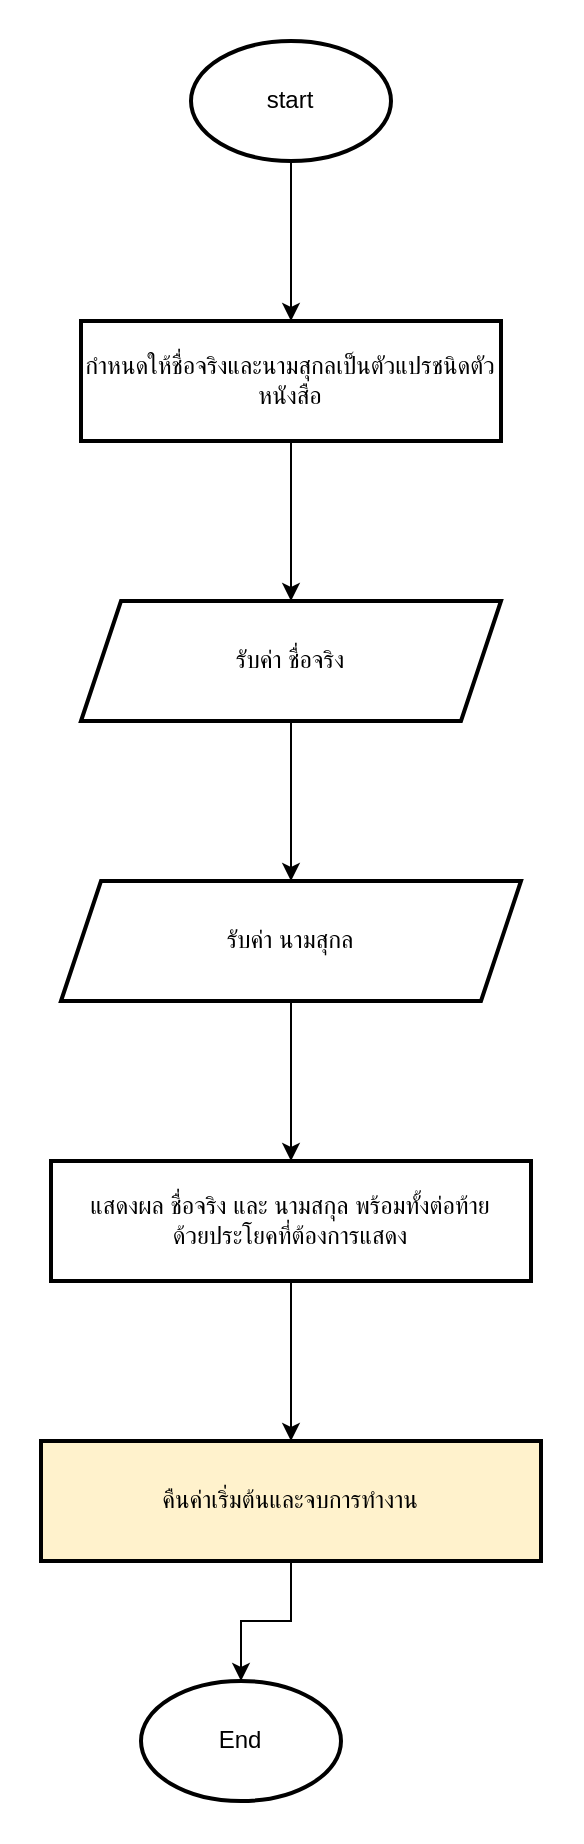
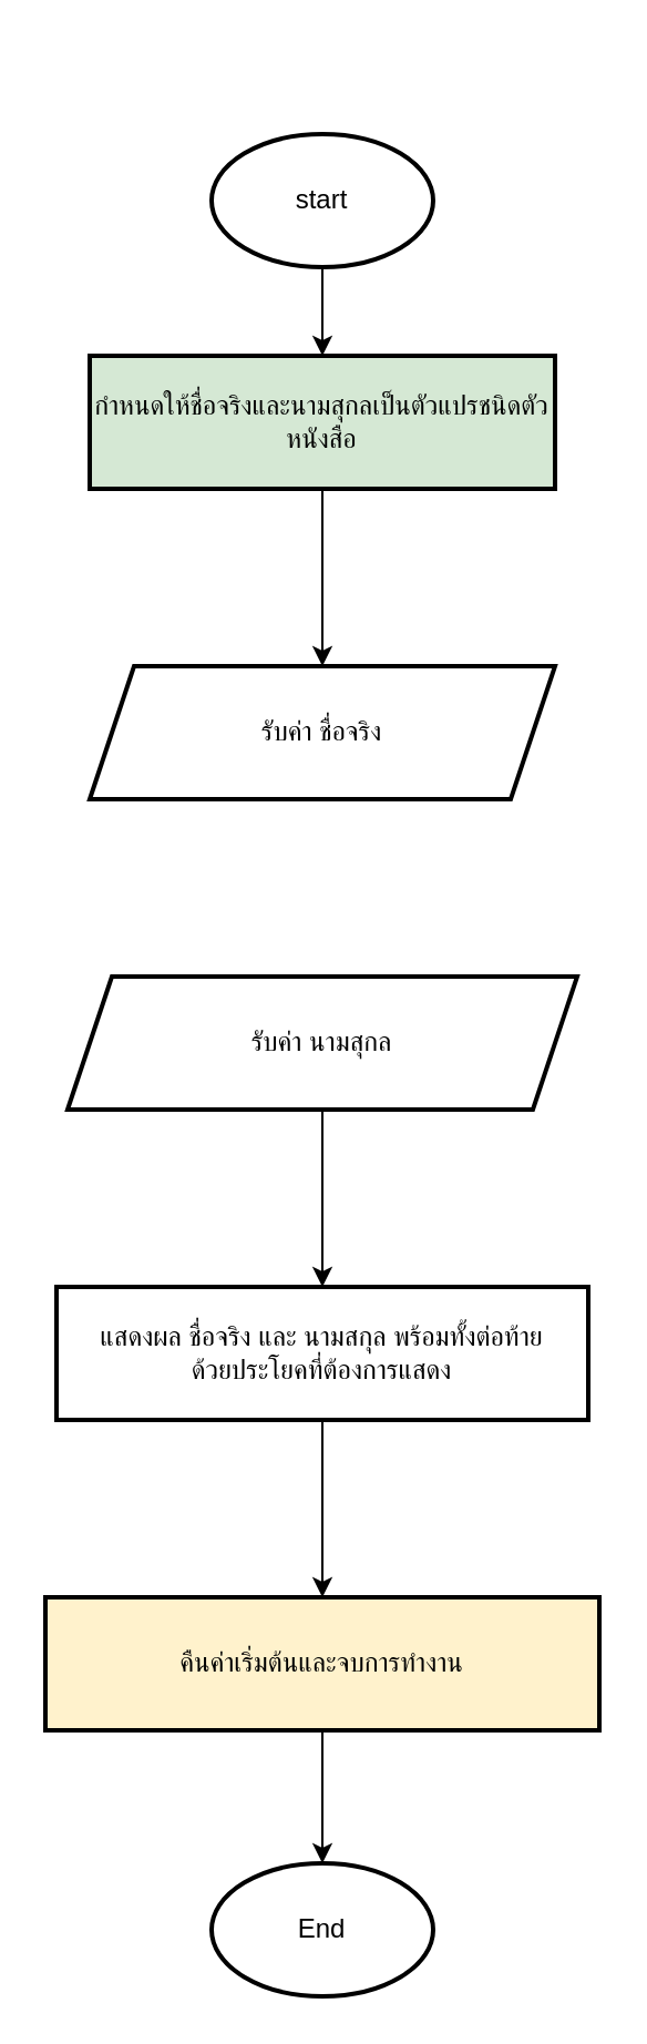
  <mxCell id="0" />
  <mxCell id="1" parent="0" />
  <mxCell id="2" value="" style="edgeStyle=orthogonalEdgeStyle;rounded=0;orthogonalLoop=1;jettySize=auto;html=1;" edge="1" parent="1" source="3" target="5"><mxGeometry relative="1" as="geometry" /></mxCell>
- <mxCell id="3" value="start" style="strokeWidth=2;html=1;shape=mxgraph.flowchart.start_1;whiteSpace=wrap;" vertex="1" parent="1"><mxGeometry x="95" y="20" width="100" height="60" as="geometry" /></mxCell>
+ <mxCell id="3" value="start" style="strokeWidth=2;html=1;shape=mxgraph.flowchart.start_1;whiteSpace=wrap;" vertex="1" parent="1"><mxGeometry x="95" y="60" width="100" height="60" as="geometry" /></mxCell>
  <mxCell id="4" value="" style="edgeStyle=orthogonalEdgeStyle;rounded=0;orthogonalLoop=1;jettySize=auto;html=1;" edge="1" parent="1" source="5" target="7"><mxGeometry relative="1" as="geometry" /></mxCell>
- <mxCell id="5" value="กำหนดให้ชื่อจริงและนามสุกลเป็นตัวแปรชนิดตัวหนังสือ" style="whiteSpace=wrap;html=1;strokeWidth=2;" vertex="1" parent="1"><mxGeometry x="40" y="160" width="210" height="60" as="geometry" /></mxCell>
- <mxCell id="6" value="" style="edgeStyle=orthogonalEdgeStyle;rounded=0;orthogonalLoop=1;jettySize=auto;html=1;" edge="1" parent="1" source="7" target="9"><mxGeometry relative="1" as="geometry" /></mxCell>
+ <mxCell id="5" value="กำหนดให้ชื่อจริงและนามสุกลเป็นตัวแปรชนิดตัวหนังสือ" style="whiteSpace=wrap;html=1;strokeWidth=2;fillColor=#d5e8d4;" vertex="1" parent="1"><mxGeometry x="40" y="160" width="210" height="60" as="geometry" /></mxCell>
  <mxCell id="7" value="รับค่า ชื่อจริง" style="shape=parallelogram;perimeter=parallelogramPerimeter;whiteSpace=wrap;html=1;fixedSize=1;strokeWidth=2;" vertex="1" parent="1"><mxGeometry x="40" y="300" width="210" height="60" as="geometry" /></mxCell>
  <mxCell id="8" value="" style="edgeStyle=orthogonalEdgeStyle;rounded=0;orthogonalLoop=1;jettySize=auto;html=1;" edge="1" parent="1" source="9" target="11"><mxGeometry relative="1" as="geometry" /></mxCell>
  <mxCell id="9" value="รับค่า นามสุกล" style="shape=parallelogram;perimeter=parallelogramPerimeter;whiteSpace=wrap;html=1;fixedSize=1;strokeWidth=2;" vertex="1" parent="1"><mxGeometry x="30" y="440" width="230" height="60" as="geometry" /></mxCell>
  <mxCell id="10" value="" style="edgeStyle=orthogonalEdgeStyle;rounded=0;orthogonalLoop=1;jettySize=auto;html=1;" edge="1" parent="1" source="11" target="13"><mxGeometry relative="1" as="geometry" /></mxCell>
  <mxCell id="11" value="แสดงผล ชื่อจริง และ นามสกุล พร้อมทั้งต่อท้าย&lt;div&gt;ด้วยประโยคที่ต้องการแสดง&lt;/div&gt;" style="whiteSpace=wrap;html=1;strokeWidth=2;" vertex="1" parent="1"><mxGeometry x="25" y="580" width="240" height="60" as="geometry" /></mxCell>
  <mxCell id="12" value="" style="edgeStyle=orthogonalEdgeStyle;rounded=0;orthogonalLoop=1;jettySize=auto;html=1;" edge="1" parent="1" source="13" target="14"><mxGeometry relative="1" as="geometry" /></mxCell>
  <mxCell id="13" value="คืนค่าเริ่มต้นและจบการทำงาน" style="whiteSpace=wrap;html=1;strokeWidth=2;fillColor=#fff2cc;" vertex="1" parent="1"><mxGeometry x="20" y="720" width="250" height="60" as="geometry" /></mxCell>
- <mxCell id="14" value="End" style="strokeWidth=2;html=1;shape=mxgraph.flowchart.start_1;whiteSpace=wrap;" vertex="1" parent="1"><mxGeometry x="70" y="840" width="100" height="60" as="geometry" /></mxCell>
+ <mxCell id="14" value="End" style="strokeWidth=2;html=1;shape=mxgraph.flowchart.start_1;whiteSpace=wrap;" vertex="1" parent="1"><mxGeometry x="95" y="840" width="100" height="60" as="geometry" /></mxCell>
